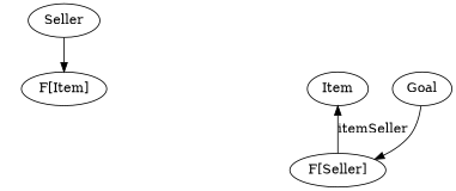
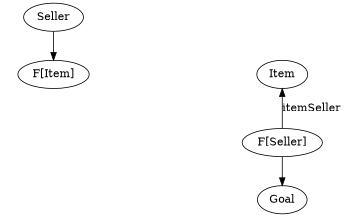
  digraph {
    edge [style=invis]
    n1 [group=upper label="F[Item]"]
    Item [group=lower]
    n3 [group=upper label="F[F[Seller]]" style=invis]
    n4 [group=lower label="F[Seller]"]
    Goal
    n6 [label=Seller]
    subgraph sub_1 {
      rank=same
      n1
      Item
    }
    subgraph sub_2 {
      rank=same
      n3
      n4
    }
    n1 -> Item [dir=back label=lift]
    n1 -> n3 [label="itemSeller.lift"]
    n1 -> n4 [label="itemSeller.lift⨾flatten"]
    n3 -> n4 [dir=back xlabel=lift]
    n3 -> n4 [xlabel=flatten]
    n4 -> Item [label=itemSeller style=""]
-   Goal -> n4 [style=""]
+   n4 -> Goal [style=""]
    n6 -> n1 [style=""]
  }
